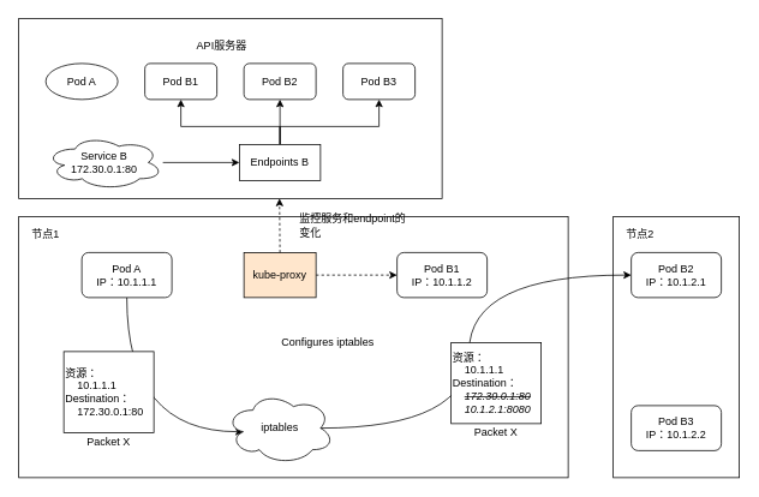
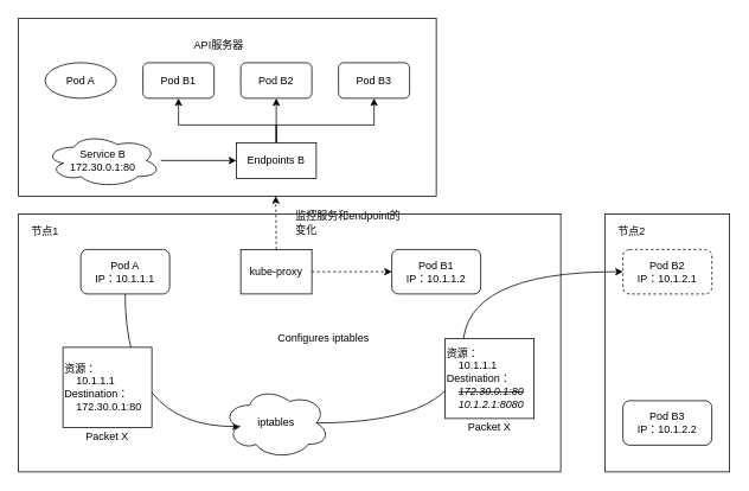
  <mxCell id="0" />
  <mxCell id="1" parent="0" />
  <mxCell id="2" value="" style="rounded=0;whiteSpace=wrap;html=1;align=left;" vertex="1" parent="1"><mxGeometry x="680" y="240" width="140" height="290" as="geometry" /></mxCell>
  <mxCell id="3" value="" style="rounded=0;whiteSpace=wrap;html=1;align=left;" vertex="1" parent="1"><mxGeometry x="20" y="240" width="610" height="290" as="geometry" /></mxCell>
  <mxCell id="4" value="" style="rounded=0;whiteSpace=wrap;html=1;align=center;" vertex="1" parent="1"><mxGeometry x="20" y="20" width="470" height="200" as="geometry" /></mxCell>
  <mxCell id="5" style="edgeStyle=orthogonalEdgeStyle;rounded=0;orthogonalLoop=1;jettySize=auto;html=1;dashed=1;" edge="1" parent="1" source="6" target="10"><mxGeometry relative="1" as="geometry" /></mxCell>
- <mxCell id="6" value="kube-proxy" style="rounded=0;whiteSpace=wrap;html=1;fillColor=#ffe6cc;" vertex="1" parent="1"><mxGeometry x="270" y="280" width="80" height="50" as="geometry" /></mxCell>
+ <mxCell id="6" value="kube-proxy" style="rounded=0;whiteSpace=wrap;html=1;" vertex="1" parent="1"><mxGeometry x="270" y="280" width="80" height="50" as="geometry" /></mxCell>
  <mxCell id="7" style="edgeStyle=orthogonalEdgeStyle;orthogonalLoop=1;jettySize=auto;html=1;entryX=0.16;entryY=0.55;entryDx=0;entryDy=0;entryPerimeter=0;curved=1;exitX=0.5;exitY=1;exitDx=0;exitDy=0;" edge="1" parent="1" source="8" target="13"><mxGeometry relative="1" as="geometry"><Array as="points"><mxPoint x="140" y="479" /></Array></mxGeometry></mxCell>
  <mxCell id="8" value="Pod A&lt;br&gt;IP：10.1.1.1" style="rounded=1;whiteSpace=wrap;html=1;" vertex="1" parent="1"><mxGeometry x="90" y="280" width="100" height="50" as="geometry" /></mxCell>
  <mxCell id="9" style="edgeStyle=orthogonalEdgeStyle;curved=1;orthogonalLoop=1;jettySize=auto;html=1;entryX=0.875;entryY=0.5;entryDx=0;entryDy=0;entryPerimeter=0;exitX=0;exitY=0.5;exitDx=0;exitDy=0;startArrow=classic;startFill=1;endArrow=none;endFill=0;" edge="1" parent="1" source="11" target="13"><mxGeometry relative="1" as="geometry"><Array as="points"><mxPoint x="520" y="305" /><mxPoint x="520" y="475" /></Array></mxGeometry></mxCell>
  <mxCell id="10" value="Pod B1&lt;br&gt;IP：10.1.1.2" style="rounded=1;whiteSpace=wrap;html=1;" vertex="1" parent="1"><mxGeometry x="440" y="280" width="100" height="50" as="geometry" /></mxCell>
- <mxCell id="11" value="Pod B2&lt;br&gt;IP：10.1.2.1" style="rounded=1;whiteSpace=wrap;html=1;" vertex="1" parent="1"><mxGeometry x="700" y="280" width="100" height="50" as="geometry" /></mxCell>
+ <mxCell id="11" value="Pod B2&lt;br&gt;IP：10.1.2.1" style="rounded=1;whiteSpace=wrap;html=1;dashed=1;" vertex="1" parent="1"><mxGeometry x="700" y="280" width="100" height="50" as="geometry" /></mxCell>
  <mxCell id="12" value="Pod B3&lt;br&gt;IP：10.1.2.2" style="rounded=1;whiteSpace=wrap;html=1;" vertex="1" parent="1"><mxGeometry x="700" y="450" width="100" height="50" as="geometry" /></mxCell>
  <mxCell id="13" value="iptables" style="ellipse;shape=cloud;whiteSpace=wrap;html=1;" vertex="1" parent="1"><mxGeometry x="250" y="435" width="120" height="80" as="geometry" /></mxCell>
  <mxCell id="14" value="Configures iptables" style="text;html=1;strokeColor=none;fillColor=none;align=left;verticalAlign=middle;whiteSpace=wrap;rounded=0;" vertex="1" parent="1"><mxGeometry x="310" y="370" width="110" height="20" as="geometry" /></mxCell>
  <mxCell id="15" value="资源：&lt;br&gt;&amp;nbsp; &amp;nbsp; 10.1.1.1&lt;br&gt;Destination：&lt;br&gt;&amp;nbsp; &amp;nbsp; 172.30.0.1:80" style="rounded=0;whiteSpace=wrap;html=1;align=left;" vertex="1" parent="1"><mxGeometry x="70" y="390" width="100" height="90" as="geometry" /></mxCell>
  <mxCell id="16" value="Packet X" style="text;html=1;strokeColor=none;fillColor=none;align=center;verticalAlign=middle;whiteSpace=wrap;rounded=0;" vertex="1" parent="1"><mxGeometry x="85" y="480" width="70" height="20" as="geometry" /></mxCell>
  <mxCell id="17" value="资源：&lt;br&gt;&amp;nbsp; &amp;nbsp; 10.1.1.1&lt;br&gt;Destination：&lt;br&gt;&amp;nbsp; &amp;nbsp; &lt;i&gt;&lt;strike&gt;172.30.0.1:80&lt;/strike&gt;&lt;br&gt;&amp;nbsp; &amp;nbsp; 10.1.2.1:8080&lt;br&gt;&lt;/i&gt;" style="rounded=0;whiteSpace=wrap;html=1;align=left;" vertex="1" parent="1"><mxGeometry x="500" y="380" width="100" height="90" as="geometry" /></mxCell>
  <mxCell id="18" value="Packet X" style="text;html=1;strokeColor=none;fillColor=none;align=center;verticalAlign=middle;whiteSpace=wrap;rounded=0;" vertex="1" parent="1"><mxGeometry x="515" y="470" width="70" height="20" as="geometry" /></mxCell>
  <mxCell id="19" value="Pod A" style="ellipse;whiteSpace=wrap;html=1;align=center;" vertex="1" parent="1"><mxGeometry x="50" y="70" width="80" height="40" as="geometry" /></mxCell>
  <mxCell id="20" value="Pod B1" style="rounded=1;whiteSpace=wrap;html=1;align=center;" vertex="1" parent="1"><mxGeometry x="160" y="70" width="80" height="40" as="geometry" /></mxCell>
  <mxCell id="21" value="Pod B2" style="rounded=1;whiteSpace=wrap;html=1;align=center;" vertex="1" parent="1"><mxGeometry x="270" y="70" width="80" height="40" as="geometry" /></mxCell>
  <mxCell id="22" value="Pod B3" style="rounded=1;whiteSpace=wrap;html=1;align=center;" vertex="1" parent="1"><mxGeometry x="380" y="70" width="80" height="40" as="geometry" /></mxCell>
  <mxCell id="23" style="edgeStyle=orthogonalEdgeStyle;orthogonalLoop=1;jettySize=auto;html=1;entryX=0.5;entryY=1;entryDx=0;entryDy=0;startArrow=none;startFill=0;endArrow=classic;endFill=1;rounded=0;" edge="1" parent="1" source="26" target="20"><mxGeometry relative="1" as="geometry"><Array as="points"><mxPoint x="310" y="140" /><mxPoint x="200" y="140" /></Array></mxGeometry></mxCell>
  <mxCell id="24" style="edgeStyle=orthogonalEdgeStyle;rounded=0;orthogonalLoop=1;jettySize=auto;html=1;entryX=0.5;entryY=1;entryDx=0;entryDy=0;startArrow=none;startFill=0;endArrow=classic;endFill=1;" edge="1" parent="1" source="26" target="21"><mxGeometry relative="1" as="geometry"><Array as="points"><mxPoint x="310" y="170" /><mxPoint x="310" y="170" /></Array></mxGeometry></mxCell>
  <mxCell id="25" style="edgeStyle=orthogonalEdgeStyle;rounded=0;orthogonalLoop=1;jettySize=auto;html=1;entryX=0.5;entryY=1;entryDx=0;entryDy=0;startArrow=none;startFill=0;endArrow=classic;endFill=1;" edge="1" parent="1" source="26" target="22"><mxGeometry relative="1" as="geometry"><Array as="points"><mxPoint x="310" y="140" /><mxPoint x="420" y="140" /></Array></mxGeometry></mxCell>
  <mxCell id="26" value="Endpoints B" style="rounded=0;whiteSpace=wrap;html=1;align=center;" vertex="1" parent="1"><mxGeometry x="265" y="160" width="90" height="40" as="geometry" /></mxCell>
  <mxCell id="27" style="edgeStyle=orthogonalEdgeStyle;rounded=0;orthogonalLoop=1;jettySize=auto;html=1;entryX=0;entryY=0.5;entryDx=0;entryDy=0;startArrow=none;startFill=0;endArrow=classic;endFill=1;" edge="1" parent="1" source="28" target="26"><mxGeometry relative="1" as="geometry" /></mxCell>
  <mxCell id="28" value="Service B&lt;br&gt;172.30.0.1:80" style="ellipse;shape=cloud;whiteSpace=wrap;html=1;align=center;" vertex="1" parent="1"><mxGeometry x="50" y="150" width="130" height="60" as="geometry" /></mxCell>
  <mxCell id="29" value="API服务器" style="text;html=1;strokeColor=none;fillColor=none;align=center;verticalAlign=middle;whiteSpace=wrap;rounded=0;" vertex="1" parent="1"><mxGeometry x="202.5" y="40" width="85" height="20" as="geometry" /></mxCell>
  <mxCell id="30" value="" style="endArrow=classic;html=1;dashed=1;" edge="1" parent="1"><mxGeometry width="50" height="50" relative="1" as="geometry"><mxPoint x="310" y="280" as="sourcePoint" /><mxPoint x="309.5" y="220" as="targetPoint" /></mxGeometry></mxCell>
  <mxCell id="31" value="监控服务和endpoint的变化" style="text;html=1;strokeColor=none;fillColor=none;align=left;verticalAlign=middle;whiteSpace=wrap;rounded=0;" vertex="1" parent="1"><mxGeometry x="330" y="240" width="130" height="20" as="geometry" /></mxCell>
  <mxCell id="32" value="节点1" style="text;html=1;strokeColor=none;fillColor=none;align=center;verticalAlign=middle;whiteSpace=wrap;rounded=0;" vertex="1" parent="1"><mxGeometry x="30" y="250" width="40" height="20" as="geometry" /></mxCell>
  <mxCell id="33" value="节点2" style="text;html=1;strokeColor=none;fillColor=none;align=center;verticalAlign=middle;whiteSpace=wrap;rounded=0;" vertex="1" parent="1"><mxGeometry x="690" y="250" width="40" height="20" as="geometry" /></mxCell>
